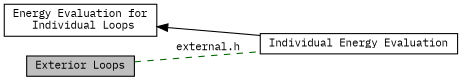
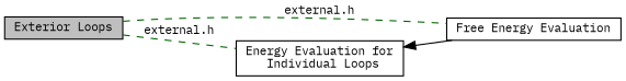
  digraph {
    fontname="IBM Plex Mono"
    rankdir=LR
    node [color=black fontname="IBM Plex Mono" fontsize=10 shape=box]
    edge [dir=none fontname="IBM Plex Mono" fontsize=10 labelfontname=Helvetica labelfontsize=10 shape=plaintext style=dashed color=darkgreen]
-   n1 [height=0.2 label="Individual Energy Evaluation" width=0.4]
+   n1 [height=0.2 label="Free Energy Evaluation" width=0.4]
    n2 [height=0.2 label="Energy Evaluation for\l Individual Loops" width=0.4]
    n3 [fillcolor=grey75 fontcolor=black height=0.2 label="Exterior Loops" style=filled width=0.4]
    n2 -> n1 [dir=back style=solid color=""]
    n3 -> n1 [label="external.h"]
+   n3 -> n2 [label="external.h"]
  }
